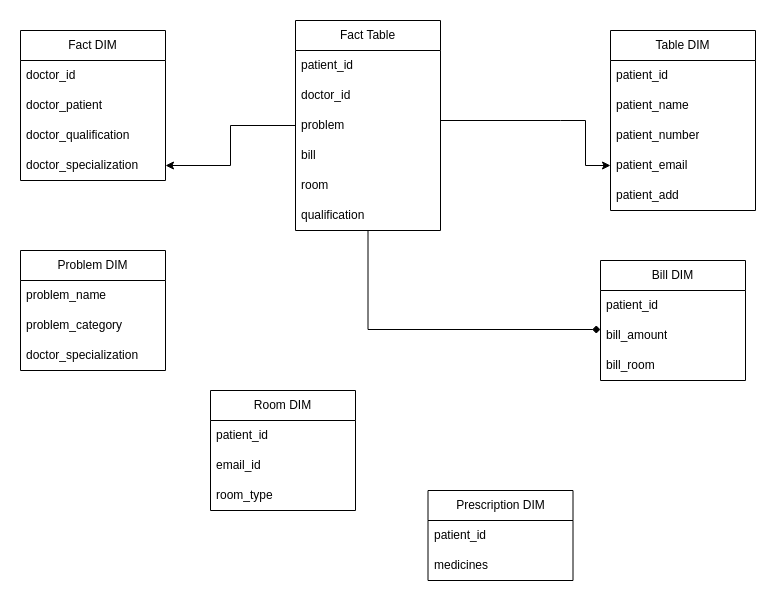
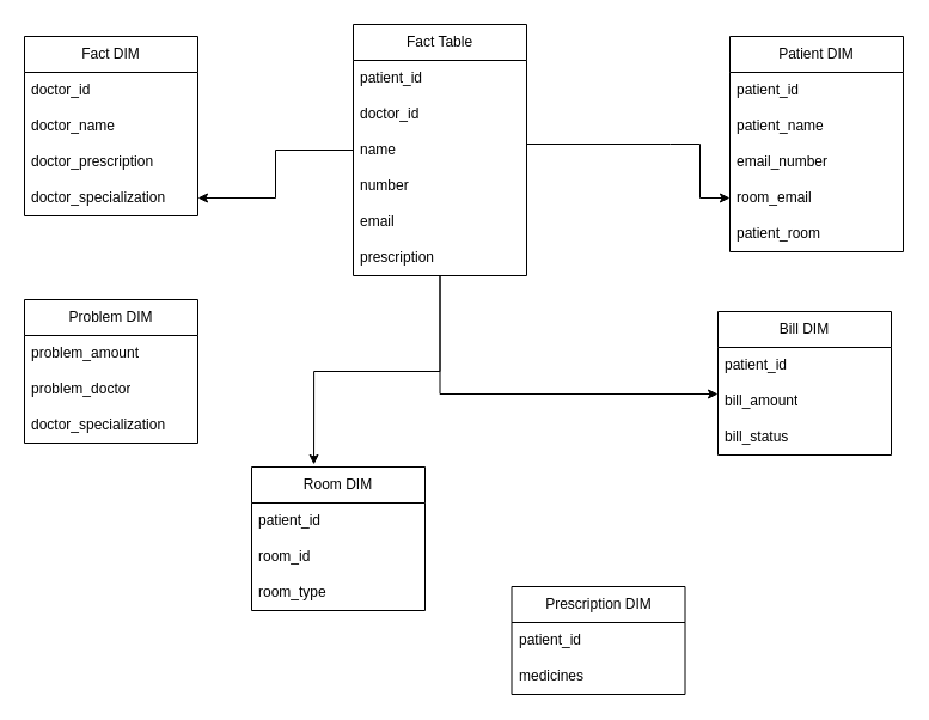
  <mxCell id="0" />
  <mxCell id="1" parent="0" />
- <mxCell id="2" style="edgeStyle=orthogonalEdgeStyle;rounded=0;orthogonalLoop=1;jettySize=auto;html=1;entryX=0;entryY=0.3;entryDx=0;entryDy=0;entryPerimeter=0;endArrow=diamond;" edge="1" parent="1" source="4" target="31"><mxGeometry relative="1" as="geometry" /></mxCell>
+ <mxCell id="2" style="edgeStyle=orthogonalEdgeStyle;rounded=0;orthogonalLoop=1;jettySize=auto;html=1;entryX=0;entryY=0.3;entryDx=0;entryDy=0;entryPerimeter=0;" edge="1" parent="1" source="4" target="31"><mxGeometry relative="1" as="geometry" /></mxCell>
+ <mxCell id="3" style="edgeStyle=orthogonalEdgeStyle;rounded=0;orthogonalLoop=1;jettySize=auto;html=1;entryX=0.359;entryY=-0.017;entryDx=0;entryDy=0;entryPerimeter=0;" edge="1" parent="1" source="4" target="33"><mxGeometry relative="1" as="geometry" /></mxCell>
  <mxCell id="4" value="Fact Table" style="swimlane;fontStyle=0;childLayout=stackLayout;horizontal=1;startSize=30;horizontalStack=0;resizeParent=1;resizeParentMax=0;resizeLast=0;collapsible=1;marginBottom=0;whiteSpace=wrap;html=1;" vertex="1" parent="1"><mxGeometry x="295" y="20" width="145" height="210" as="geometry" /></mxCell>
  <mxCell id="5" value="patient_id" style="text;strokeColor=none;fillColor=none;align=left;verticalAlign=middle;spacingLeft=4;spacingRight=4;overflow=hidden;points=[[0,0.5],[1,0.5]];portConstraint=eastwest;rotatable=0;whiteSpace=wrap;html=1;" vertex="1" parent="4"><mxGeometry y="30" width="145" height="30" as="geometry" /></mxCell>
  <mxCell id="6" value="doctor_id" style="text;strokeColor=none;fillColor=none;align=left;verticalAlign=middle;spacingLeft=4;spacingRight=4;overflow=hidden;points=[[0,0.5],[1,0.5]];portConstraint=eastwest;rotatable=0;whiteSpace=wrap;html=1;" vertex="1" parent="4"><mxGeometry y="60" width="145" height="30" as="geometry" /></mxCell>
- <mxCell id="7" value="problem" style="text;strokeColor=none;fillColor=none;align=left;verticalAlign=middle;spacingLeft=4;spacingRight=4;overflow=hidden;points=[[0,0.5],[1,0.5]];portConstraint=eastwest;rotatable=0;whiteSpace=wrap;html=1;" vertex="1" parent="4"><mxGeometry y="90" width="145" height="30" as="geometry" /></mxCell>
- <mxCell id="8" value="bill" style="text;strokeColor=none;fillColor=none;align=left;verticalAlign=middle;spacingLeft=4;spacingRight=4;overflow=hidden;points=[[0,0.5],[1,0.5]];portConstraint=eastwest;rotatable=0;whiteSpace=wrap;html=1;" vertex="1" parent="4"><mxGeometry y="120" width="145" height="30" as="geometry" /></mxCell>
- <mxCell id="9" value="room" style="text;strokeColor=none;fillColor=none;align=left;verticalAlign=middle;spacingLeft=4;spacingRight=4;overflow=hidden;points=[[0,0.5],[1,0.5]];portConstraint=eastwest;rotatable=0;whiteSpace=wrap;html=1;" vertex="1" parent="4"><mxGeometry y="150" width="145" height="30" as="geometry" /></mxCell>
- <mxCell id="10" value="qualification" style="text;strokeColor=none;fillColor=none;align=left;verticalAlign=middle;spacingLeft=4;spacingRight=4;overflow=hidden;points=[[0,0.5],[1,0.5]];portConstraint=eastwest;rotatable=0;whiteSpace=wrap;html=1;" vertex="1" parent="4"><mxGeometry y="180" width="145" height="30" as="geometry" /></mxCell>
- <mxCell id="11" value="Table DIM" style="swimlane;fontStyle=0;childLayout=stackLayout;horizontal=1;startSize=30;horizontalStack=0;resizeParent=1;resizeParentMax=0;resizeLast=0;collapsible=1;marginBottom=0;whiteSpace=wrap;html=1;" vertex="1" parent="1"><mxGeometry x="610" y="30" width="145" height="180" as="geometry" /></mxCell>
+ <mxCell id="7" value="name" style="text;strokeColor=none;fillColor=none;align=left;verticalAlign=middle;spacingLeft=4;spacingRight=4;overflow=hidden;points=[[0,0.5],[1,0.5]];portConstraint=eastwest;rotatable=0;whiteSpace=wrap;html=1;" vertex="1" parent="4"><mxGeometry y="90" width="145" height="30" as="geometry" /></mxCell>
+ <mxCell id="8" value="number" style="text;strokeColor=none;fillColor=none;align=left;verticalAlign=middle;spacingLeft=4;spacingRight=4;overflow=hidden;points=[[0,0.5],[1,0.5]];portConstraint=eastwest;rotatable=0;whiteSpace=wrap;html=1;" vertex="1" parent="4"><mxGeometry y="120" width="145" height="30" as="geometry" /></mxCell>
+ <mxCell id="9" value="email" style="text;strokeColor=none;fillColor=none;align=left;verticalAlign=middle;spacingLeft=4;spacingRight=4;overflow=hidden;points=[[0,0.5],[1,0.5]];portConstraint=eastwest;rotatable=0;whiteSpace=wrap;html=1;" vertex="1" parent="4"><mxGeometry y="150" width="145" height="30" as="geometry" /></mxCell>
+ <mxCell id="10" value="prescription" style="text;strokeColor=none;fillColor=none;align=left;verticalAlign=middle;spacingLeft=4;spacingRight=4;overflow=hidden;points=[[0,0.5],[1,0.5]];portConstraint=eastwest;rotatable=0;whiteSpace=wrap;html=1;" vertex="1" parent="4"><mxGeometry y="180" width="145" height="30" as="geometry" /></mxCell>
+ <mxCell id="11" value="Patient DIM" style="swimlane;fontStyle=0;childLayout=stackLayout;horizontal=1;startSize=30;horizontalStack=0;resizeParent=1;resizeParentMax=0;resizeLast=0;collapsible=1;marginBottom=0;whiteSpace=wrap;html=1;" vertex="1" parent="1"><mxGeometry x="610" y="30" width="145" height="180" as="geometry" /></mxCell>
  <mxCell id="12" value="patient_id" style="text;strokeColor=none;fillColor=none;align=left;verticalAlign=middle;spacingLeft=4;spacingRight=4;overflow=hidden;points=[[0,0.5],[1,0.5]];portConstraint=eastwest;rotatable=0;whiteSpace=wrap;html=1;" vertex="1" parent="11"><mxGeometry y="30" width="145" height="30" as="geometry" /></mxCell>
  <mxCell id="13" value="patient_name" style="text;strokeColor=none;fillColor=none;align=left;verticalAlign=middle;spacingLeft=4;spacingRight=4;overflow=hidden;points=[[0,0.5],[1,0.5]];portConstraint=eastwest;rotatable=0;whiteSpace=wrap;html=1;" vertex="1" parent="11"><mxGeometry y="60" width="145" height="30" as="geometry" /></mxCell>
- <mxCell id="14" value="patient_number" style="text;strokeColor=none;fillColor=none;align=left;verticalAlign=middle;spacingLeft=4;spacingRight=4;overflow=hidden;points=[[0,0.5],[1,0.5]];portConstraint=eastwest;rotatable=0;whiteSpace=wrap;html=1;" vertex="1" parent="11"><mxGeometry y="90" width="145" height="30" as="geometry" /></mxCell>
- <mxCell id="15" value="patient_email" style="text;strokeColor=none;fillColor=none;align=left;verticalAlign=middle;spacingLeft=4;spacingRight=4;overflow=hidden;points=[[0,0.5],[1,0.5]];portConstraint=eastwest;rotatable=0;whiteSpace=wrap;html=1;" vertex="1" parent="11"><mxGeometry y="120" width="145" height="30" as="geometry" /></mxCell>
- <mxCell id="16" value="patient_add" style="text;strokeColor=none;fillColor=none;align=left;verticalAlign=middle;spacingLeft=4;spacingRight=4;overflow=hidden;points=[[0,0.5],[1,0.5]];portConstraint=eastwest;rotatable=0;whiteSpace=wrap;html=1;" vertex="1" parent="11"><mxGeometry y="150" width="145" height="30" as="geometry" /></mxCell>
+ <mxCell id="14" value="email_number" style="text;strokeColor=none;fillColor=none;align=left;verticalAlign=middle;spacingLeft=4;spacingRight=4;overflow=hidden;points=[[0,0.5],[1,0.5]];portConstraint=eastwest;rotatable=0;whiteSpace=wrap;html=1;" vertex="1" parent="11"><mxGeometry y="90" width="145" height="30" as="geometry" /></mxCell>
+ <mxCell id="15" value="room_email" style="text;strokeColor=none;fillColor=none;align=left;verticalAlign=middle;spacingLeft=4;spacingRight=4;overflow=hidden;points=[[0,0.5],[1,0.5]];portConstraint=eastwest;rotatable=0;whiteSpace=wrap;html=1;" vertex="1" parent="11"><mxGeometry y="120" width="145" height="30" as="geometry" /></mxCell>
+ <mxCell id="16" value="patient_room" style="text;strokeColor=none;fillColor=none;align=left;verticalAlign=middle;spacingLeft=4;spacingRight=4;overflow=hidden;points=[[0,0.5],[1,0.5]];portConstraint=eastwest;rotatable=0;whiteSpace=wrap;html=1;" vertex="1" parent="11"><mxGeometry y="150" width="145" height="30" as="geometry" /></mxCell>
  <mxCell id="17" value="" style="edgeStyle=orthogonalEdgeStyle;rounded=0;orthogonalLoop=1;jettySize=auto;html=1;" edge="1" parent="1" source="18" target="15"><mxGeometry relative="1" as="geometry" /></mxCell>
  <mxCell id="18" value="" style="line;strokeWidth=1;fillColor=none;align=left;verticalAlign=middle;spacingTop=-1;spacingLeft=3;spacingRight=3;rotatable=0;labelPosition=right;points=[];portConstraint=eastwest;strokeColor=inherit;" vertex="1" parent="1"><mxGeometry x="440" y="116" width="120" height="8" as="geometry" /></mxCell>
  <mxCell id="19" value="Fact DIM" style="swimlane;fontStyle=0;childLayout=stackLayout;horizontal=1;startSize=30;horizontalStack=0;resizeParent=1;resizeParentMax=0;resizeLast=0;collapsible=1;marginBottom=0;whiteSpace=wrap;html=1;" vertex="1" parent="1"><mxGeometry x="20" y="30" width="145" height="150" as="geometry" /></mxCell>
  <mxCell id="20" value="doctor_id" style="text;strokeColor=none;fillColor=none;align=left;verticalAlign=middle;spacingLeft=4;spacingRight=4;overflow=hidden;points=[[0,0.5],[1,0.5]];portConstraint=eastwest;rotatable=0;whiteSpace=wrap;html=1;" vertex="1" parent="19"><mxGeometry y="30" width="145" height="30" as="geometry" /></mxCell>
- <mxCell id="21" value="doctor_patient" style="text;strokeColor=none;fillColor=none;align=left;verticalAlign=middle;spacingLeft=4;spacingRight=4;overflow=hidden;points=[[0,0.5],[1,0.5]];portConstraint=eastwest;rotatable=0;whiteSpace=wrap;html=1;" vertex="1" parent="19"><mxGeometry y="60" width="145" height="30" as="geometry" /></mxCell>
- <mxCell id="22" value="doctor_qualification " style="text;strokeColor=none;fillColor=none;align=left;verticalAlign=middle;spacingLeft=4;spacingRight=4;overflow=hidden;points=[[0,0.5],[1,0.5]];portConstraint=eastwest;rotatable=0;whiteSpace=wrap;html=1;" vertex="1" parent="19"><mxGeometry y="90" width="145" height="30" as="geometry" /></mxCell>
+ <mxCell id="21" value="doctor_name" style="text;strokeColor=none;fillColor=none;align=left;verticalAlign=middle;spacingLeft=4;spacingRight=4;overflow=hidden;points=[[0,0.5],[1,0.5]];portConstraint=eastwest;rotatable=0;whiteSpace=wrap;html=1;" vertex="1" parent="19"><mxGeometry y="60" width="145" height="30" as="geometry" /></mxCell>
+ <mxCell id="22" value="doctor_prescription " style="text;strokeColor=none;fillColor=none;align=left;verticalAlign=middle;spacingLeft=4;spacingRight=4;overflow=hidden;points=[[0,0.5],[1,0.5]];portConstraint=eastwest;rotatable=0;whiteSpace=wrap;html=1;" vertex="1" parent="19"><mxGeometry y="90" width="145" height="30" as="geometry" /></mxCell>
  <mxCell id="23" value="doctor_specialization" style="text;strokeColor=none;fillColor=none;align=left;verticalAlign=middle;spacingLeft=4;spacingRight=4;overflow=hidden;points=[[0,0.5],[1,0.5]];portConstraint=eastwest;rotatable=0;whiteSpace=wrap;html=1;" vertex="1" parent="19"><mxGeometry y="120" width="145" height="30" as="geometry" /></mxCell>
  <mxCell id="24" style="edgeStyle=orthogonalEdgeStyle;rounded=0;orthogonalLoop=1;jettySize=auto;html=1;entryX=1;entryY=0.5;entryDx=0;entryDy=0;" edge="1" parent="1" source="7" target="23"><mxGeometry relative="1" as="geometry" /></mxCell>
  <mxCell id="25" value="Problem DIM" style="swimlane;fontStyle=0;childLayout=stackLayout;horizontal=1;startSize=30;horizontalStack=0;resizeParent=1;resizeParentMax=0;resizeLast=0;collapsible=1;marginBottom=0;whiteSpace=wrap;html=1;" vertex="1" parent="1"><mxGeometry x="20" y="250" width="145" height="120" as="geometry" /></mxCell>
- <mxCell id="26" value="problem_name" style="text;strokeColor=none;fillColor=none;align=left;verticalAlign=middle;spacingLeft=4;spacingRight=4;overflow=hidden;points=[[0,0.5],[1,0.5]];portConstraint=eastwest;rotatable=0;whiteSpace=wrap;html=1;" vertex="1" parent="25"><mxGeometry y="30" width="145" height="30" as="geometry" /></mxCell>
- <mxCell id="27" value="problem_category" style="text;strokeColor=none;fillColor=none;align=left;verticalAlign=middle;spacingLeft=4;spacingRight=4;overflow=hidden;points=[[0,0.5],[1,0.5]];portConstraint=eastwest;rotatable=0;whiteSpace=wrap;html=1;" vertex="1" parent="25"><mxGeometry y="60" width="145" height="30" as="geometry" /></mxCell>
+ <mxCell id="26" value="problem_amount" style="text;strokeColor=none;fillColor=none;align=left;verticalAlign=middle;spacingLeft=4;spacingRight=4;overflow=hidden;points=[[0,0.5],[1,0.5]];portConstraint=eastwest;rotatable=0;whiteSpace=wrap;html=1;" vertex="1" parent="25"><mxGeometry y="30" width="145" height="30" as="geometry" /></mxCell>
+ <mxCell id="27" value="problem_doctor" style="text;strokeColor=none;fillColor=none;align=left;verticalAlign=middle;spacingLeft=4;spacingRight=4;overflow=hidden;points=[[0,0.5],[1,0.5]];portConstraint=eastwest;rotatable=0;whiteSpace=wrap;html=1;" vertex="1" parent="25"><mxGeometry y="60" width="145" height="30" as="geometry" /></mxCell>
  <mxCell id="28" value="doctor_specialization" style="text;strokeColor=none;fillColor=none;align=left;verticalAlign=middle;spacingLeft=4;spacingRight=4;overflow=hidden;points=[[0,0.5],[1,0.5]];portConstraint=eastwest;rotatable=0;whiteSpace=wrap;html=1;" vertex="1" parent="25"><mxGeometry y="90" width="145" height="30" as="geometry" /></mxCell>
  <mxCell id="29" value="Bill DIM" style="swimlane;fontStyle=0;childLayout=stackLayout;horizontal=1;startSize=30;horizontalStack=0;resizeParent=1;resizeParentMax=0;resizeLast=0;collapsible=1;marginBottom=0;whiteSpace=wrap;html=1;" vertex="1" parent="1"><mxGeometry x="600" y="260" width="145" height="120" as="geometry" /></mxCell>
  <mxCell id="30" value="patient_id" style="text;strokeColor=none;fillColor=none;align=left;verticalAlign=middle;spacingLeft=4;spacingRight=4;overflow=hidden;points=[[0,0.5],[1,0.5]];portConstraint=eastwest;rotatable=0;whiteSpace=wrap;html=1;" vertex="1" parent="29"><mxGeometry y="30" width="145" height="30" as="geometry" /></mxCell>
  <mxCell id="31" value="bill_amount" style="text;strokeColor=none;fillColor=none;align=left;verticalAlign=middle;spacingLeft=4;spacingRight=4;overflow=hidden;points=[[0,0.5],[1,0.5]];portConstraint=eastwest;rotatable=0;whiteSpace=wrap;html=1;" vertex="1" parent="29"><mxGeometry y="60" width="145" height="30" as="geometry" /></mxCell>
- <mxCell id="32" value="bill_room" style="text;strokeColor=none;fillColor=none;align=left;verticalAlign=middle;spacingLeft=4;spacingRight=4;overflow=hidden;points=[[0,0.5],[1,0.5]];portConstraint=eastwest;rotatable=0;whiteSpace=wrap;html=1;" vertex="1" parent="29"><mxGeometry y="90" width="145" height="30" as="geometry" /></mxCell>
+ <mxCell id="32" value="bill_status" style="text;strokeColor=none;fillColor=none;align=left;verticalAlign=middle;spacingLeft=4;spacingRight=4;overflow=hidden;points=[[0,0.5],[1,0.5]];portConstraint=eastwest;rotatable=0;whiteSpace=wrap;html=1;" vertex="1" parent="29"><mxGeometry y="90" width="145" height="30" as="geometry" /></mxCell>
  <mxCell id="33" value="Room DIM" style="swimlane;fontStyle=0;childLayout=stackLayout;horizontal=1;startSize=30;horizontalStack=0;resizeParent=1;resizeParentMax=0;resizeLast=0;collapsible=1;marginBottom=0;whiteSpace=wrap;html=1;" vertex="1" parent="1"><mxGeometry x="210" y="390" width="145" height="120" as="geometry" /></mxCell>
  <mxCell id="34" value="patient_id" style="text;strokeColor=none;fillColor=none;align=left;verticalAlign=middle;spacingLeft=4;spacingRight=4;overflow=hidden;points=[[0,0.5],[1,0.5]];portConstraint=eastwest;rotatable=0;whiteSpace=wrap;html=1;" vertex="1" parent="33"><mxGeometry y="30" width="145" height="30" as="geometry" /></mxCell>
- <mxCell id="35" value="email_id" style="text;strokeColor=none;fillColor=none;align=left;verticalAlign=middle;spacingLeft=4;spacingRight=4;overflow=hidden;points=[[0,0.5],[1,0.5]];portConstraint=eastwest;rotatable=0;whiteSpace=wrap;html=1;" vertex="1" parent="33"><mxGeometry y="60" width="145" height="30" as="geometry" /></mxCell>
+ <mxCell id="35" value="room_id" style="text;strokeColor=none;fillColor=none;align=left;verticalAlign=middle;spacingLeft=4;spacingRight=4;overflow=hidden;points=[[0,0.5],[1,0.5]];portConstraint=eastwest;rotatable=0;whiteSpace=wrap;html=1;" vertex="1" parent="33"><mxGeometry y="60" width="145" height="30" as="geometry" /></mxCell>
  <mxCell id="36" value="room_type" style="text;strokeColor=none;fillColor=none;align=left;verticalAlign=middle;spacingLeft=4;spacingRight=4;overflow=hidden;points=[[0,0.5],[1,0.5]];portConstraint=eastwest;rotatable=0;whiteSpace=wrap;html=1;" vertex="1" parent="33"><mxGeometry y="90" width="145" height="30" as="geometry" /></mxCell>
  <mxCell id="37" value="Prescription DIM" style="swimlane;fontStyle=0;childLayout=stackLayout;horizontal=1;startSize=30;horizontalStack=0;resizeParent=1;resizeParentMax=0;resizeLast=0;collapsible=1;marginBottom=0;whiteSpace=wrap;html=1;" vertex="1" parent="1"><mxGeometry x="427.5" y="490" width="145" height="90" as="geometry" /></mxCell>
  <mxCell id="38" value="patient_id" style="text;strokeColor=none;fillColor=none;align=left;verticalAlign=middle;spacingLeft=4;spacingRight=4;overflow=hidden;points=[[0,0.5],[1,0.5]];portConstraint=eastwest;rotatable=0;whiteSpace=wrap;html=1;" vertex="1" parent="37"><mxGeometry y="30" width="145" height="30" as="geometry" /></mxCell>
  <mxCell id="39" value="medicines" style="text;strokeColor=none;fillColor=none;align=left;verticalAlign=middle;spacingLeft=4;spacingRight=4;overflow=hidden;points=[[0,0.5],[1,0.5]];portConstraint=eastwest;rotatable=0;whiteSpace=wrap;html=1;" vertex="1" parent="37"><mxGeometry y="60" width="145" height="30" as="geometry" /></mxCell>
